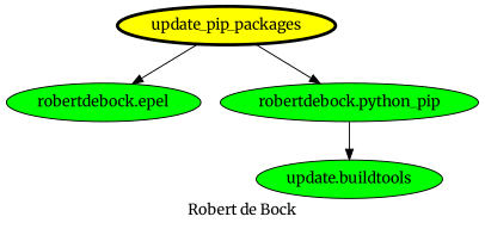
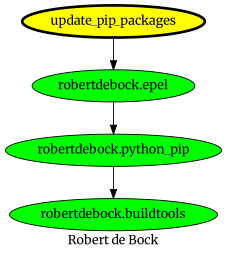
  digraph {
    fontname=Merriweather
    label="Robert de Bock"
    node [fillcolor=green fontname=Merriweather style=filled]
    edge [fontname=Merriweather]
    update_pip_packages [fillcolor=yellow penwidth=3]
    "robertdebock.epel"
    "robertdebock.python_pip"
-   "robertdebock.buildtools" [label="update.buildtools"]
+   "robertdebock.buildtools"
    update_pip_packages -> "robertdebock.epel"
-   update_pip_packages -> "robertdebock.python_pip"
+   "robertdebock.epel" -> "robertdebock.python_pip"
    "robertdebock.python_pip" -> "robertdebock.buildtools"
  }
